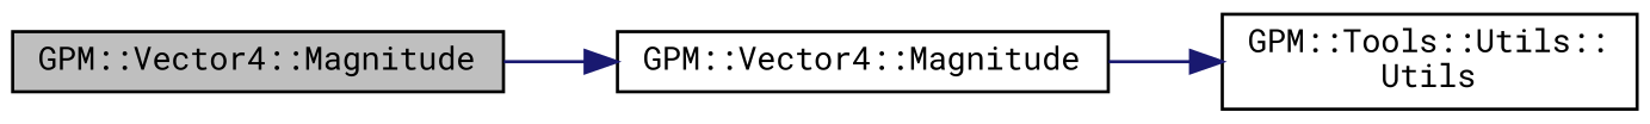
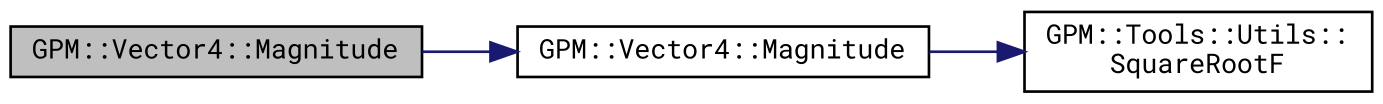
  digraph {
    rankdir=LR
    fontname="Roboto Mono"
    node [color=black fillcolor=white fontname="Roboto Mono" fontsize=10 shape=record style=filled]
    edge [color=midnightblue fontname="Roboto Mono" fontsize=10 labelfontname=Helvetica labelfontsize=10 style=solid]
    n1 [fillcolor=grey75 fontcolor=black height=0.2 label="GPM::Vector4::Magnitude" width=0.4]
    n2 [height=0.2 label="GPM::Vector4::Magnitude" width=0.4]
-   n3 [height=0.2 label="GPM::Tools::Utils::\lUtils" width=0.4]
+   n3 [height=0.2 label="GPM::Tools::Utils::\lSquareRootF" width=0.4]
    n1 -> n2
    n2 -> n3
  }
